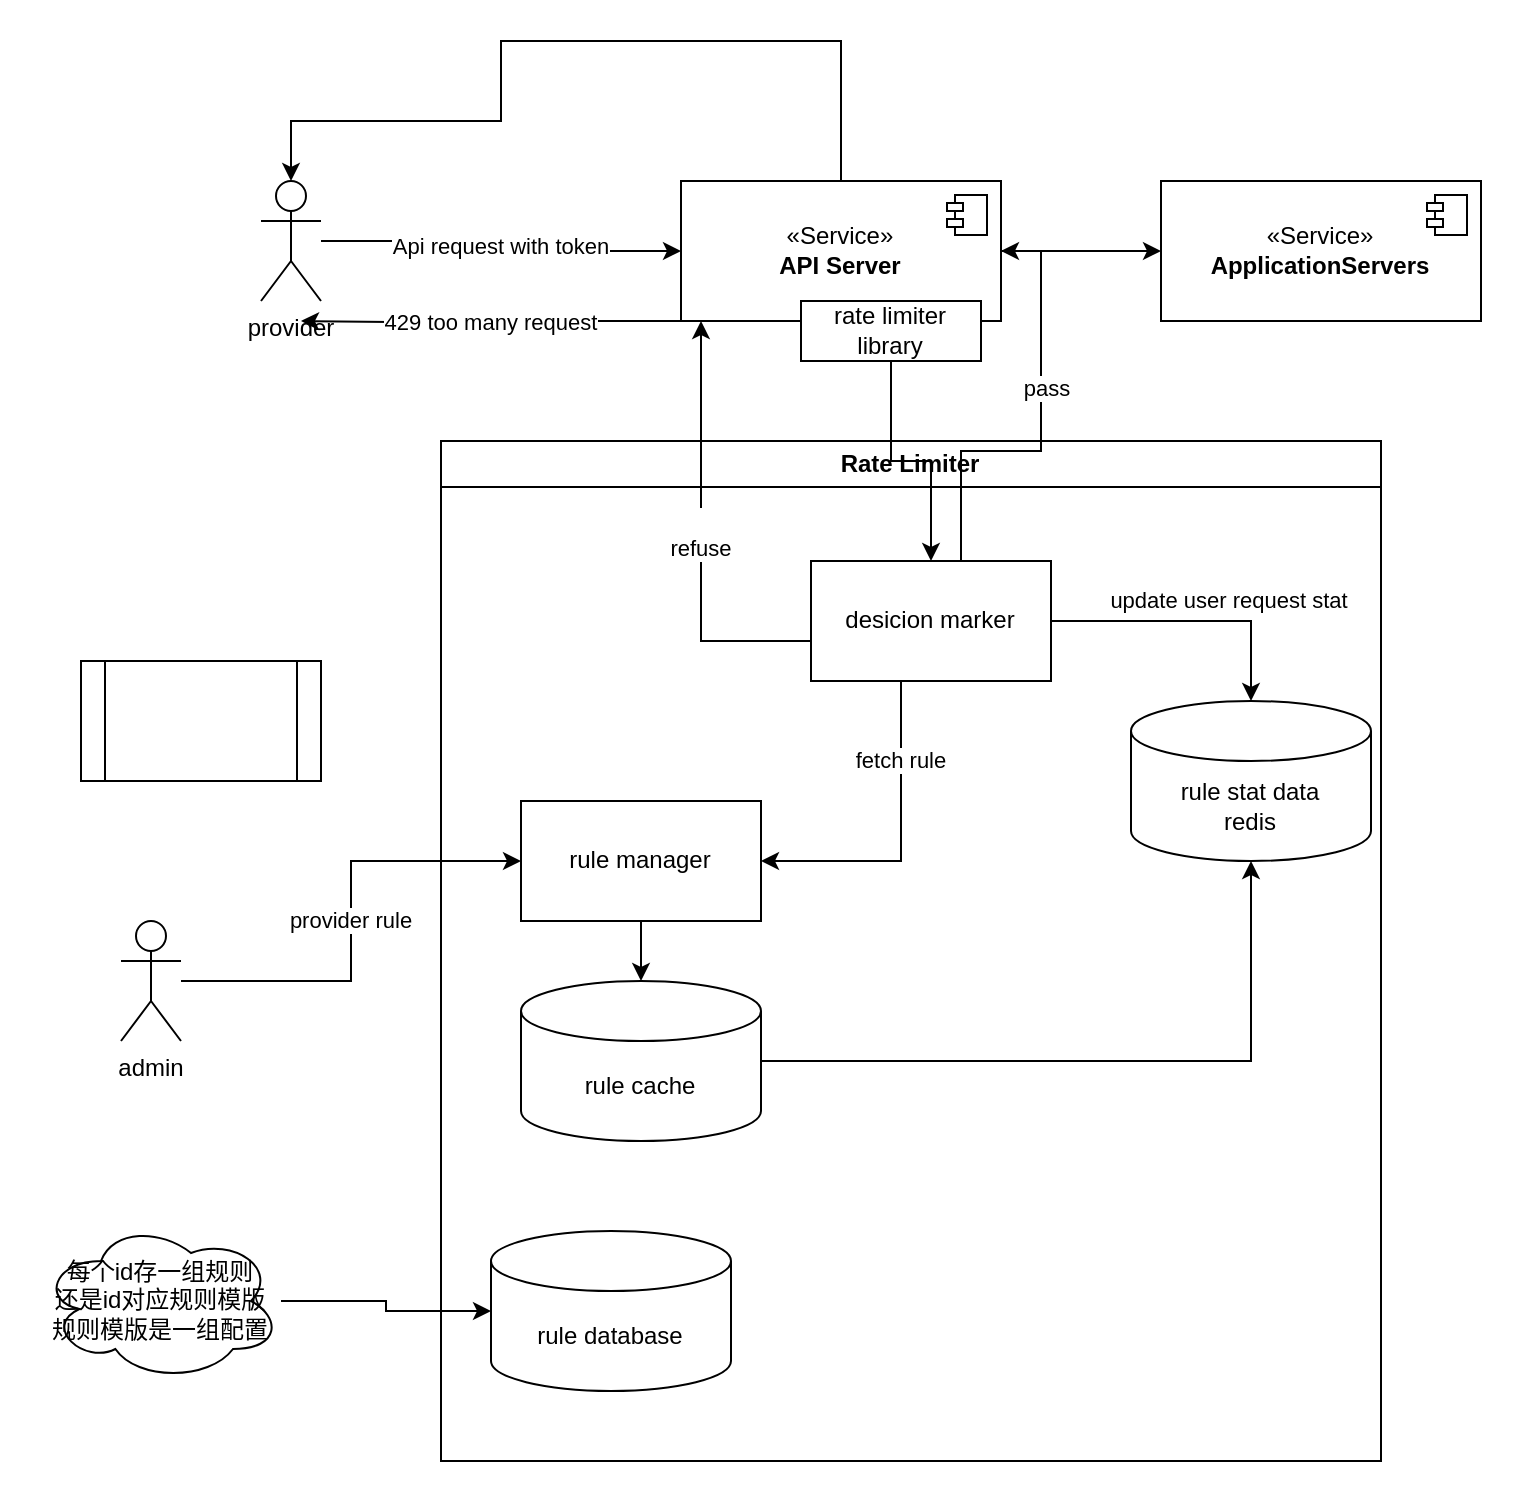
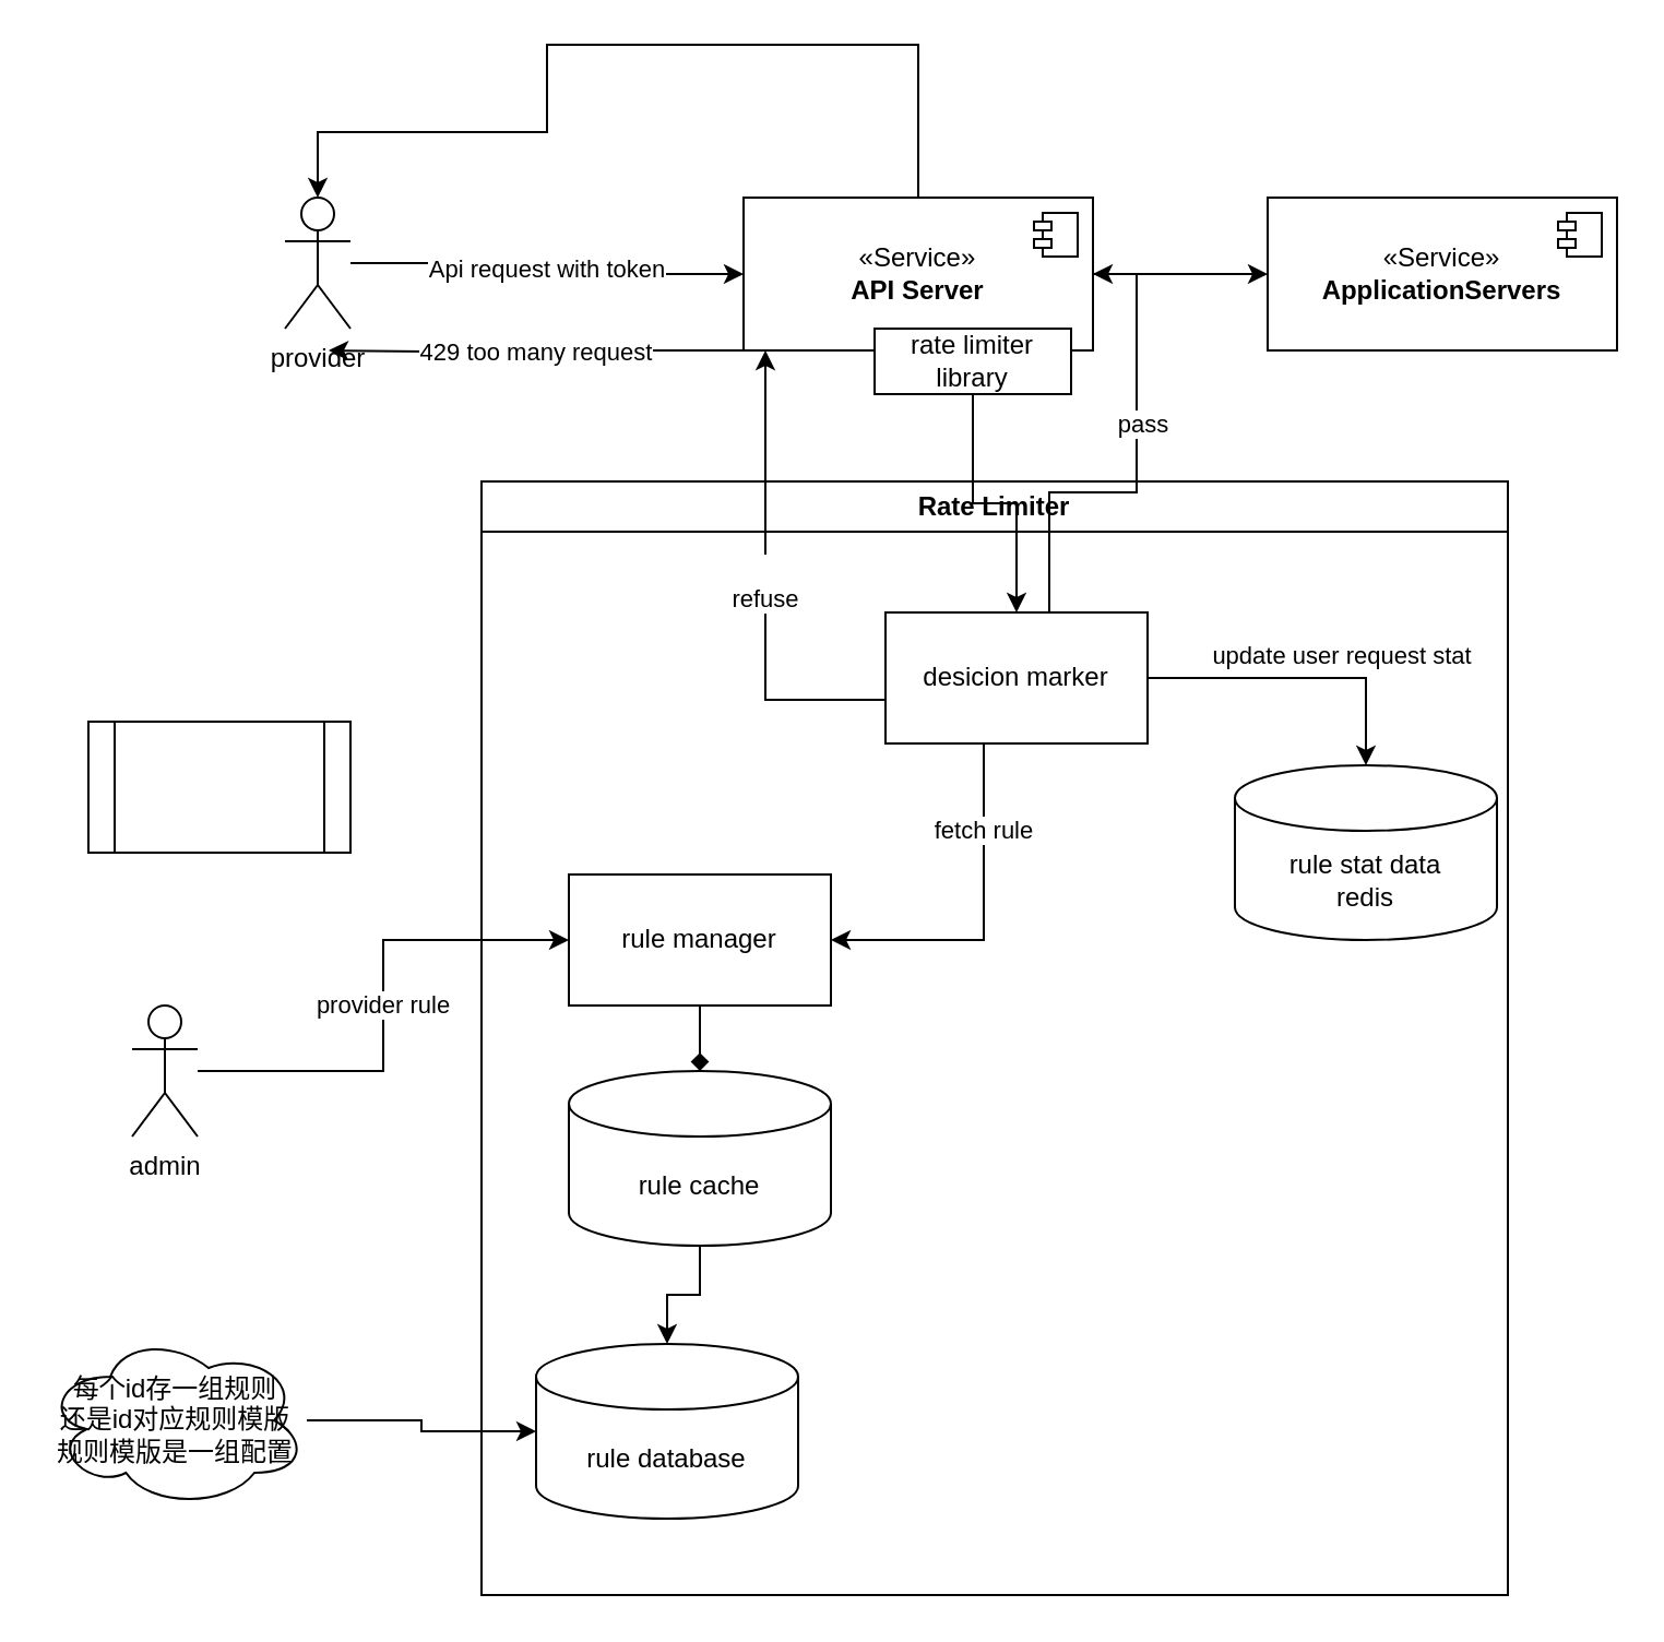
  <mxCell id="0" />
  <mxCell id="1" parent="0" />
  <mxCell id="2" value="Api request with token" style="edgeStyle=orthogonalEdgeStyle;rounded=0;orthogonalLoop=1;jettySize=auto;html=1;" edge="1" parent="1" source="3" target="17"><mxGeometry relative="1" as="geometry"><mxPoint x="220" y="280" as="targetPoint" /></mxGeometry></mxCell>
  <mxCell id="3" value="provider" style="shape=umlActor;verticalLabelPosition=bottom;verticalAlign=top;html=1;outlineConnect=0;" vertex="1" parent="1"><mxGeometry x="130" y="90" width="30" height="60" as="geometry" /></mxCell>
  <mxCell id="4" value="" style="shape=process;whiteSpace=wrap;html=1;backgroundOutline=1;" vertex="1" parent="1"><mxGeometry x="40" y="330" width="120" height="60" as="geometry" /></mxCell>
  <mxCell id="5" value="Rate Limiter" style="swimlane;whiteSpace=wrap;html=1;" vertex="1" parent="1"><mxGeometry x="220" y="220" width="470" height="510" as="geometry" /></mxCell>
- <mxCell id="6" style="edgeStyle=orthogonalEdgeStyle;rounded=0;orthogonalLoop=1;jettySize=auto;html=1;" edge="1" parent="5" source="7" target="8"><mxGeometry relative="1" as="geometry" /></mxCell>
+ <mxCell id="6" style="edgeStyle=orthogonalEdgeStyle;rounded=0;orthogonalLoop=1;jettySize=auto;html=1;endArrow=diamond;" edge="1" parent="5" source="7" target="8"><mxGeometry relative="1" as="geometry" /></mxCell>
  <mxCell id="7" value="rule manager" style="rounded=0;whiteSpace=wrap;html=1;" vertex="1" parent="5"><mxGeometry x="40" y="180" width="120" height="60" as="geometry" /></mxCell>
  <mxCell id="8" value="rule cache" style="shape=cylinder3;whiteSpace=wrap;html=1;boundedLbl=1;backgroundOutline=1;size=15;" vertex="1" parent="5"><mxGeometry x="40" y="270" width="120" height="80" as="geometry" /></mxCell>
  <mxCell id="9" value="rule database" style="shape=cylinder3;whiteSpace=wrap;html=1;boundedLbl=1;backgroundOutline=1;size=15;" vertex="1" parent="5"><mxGeometry x="25" y="395" width="120" height="80" as="geometry" /></mxCell>
- <mxCell id="10" style="edgeStyle=orthogonalEdgeStyle;rounded=0;orthogonalLoop=1;jettySize=auto;html=1;" edge="1" parent="5" source="8" target="14"><mxGeometry relative="1" as="geometry" /></mxCell>
+ <mxCell id="10" style="edgeStyle=orthogonalEdgeStyle;rounded=0;orthogonalLoop=1;jettySize=auto;html=1;" edge="1" parent="5" source="8" target="9"><mxGeometry relative="1" as="geometry" /></mxCell>
  <mxCell id="11" value="fetch rule" style="edgeStyle=orthogonalEdgeStyle;rounded=0;orthogonalLoop=1;jettySize=auto;html=1;" edge="1" parent="5" source="13" target="7"><mxGeometry x="-0.5" relative="1" as="geometry"><Array as="points"><mxPoint x="230" y="210" /></Array><mxPoint as="offset" /></mxGeometry></mxCell>
  <mxCell id="12" value="update user request stat" style="edgeStyle=orthogonalEdgeStyle;rounded=0;orthogonalLoop=1;jettySize=auto;html=1;" edge="1" parent="5" source="13" target="14"><mxGeometry x="0.278" y="10" relative="1" as="geometry"><mxPoint as="offset" /></mxGeometry></mxCell>
  <mxCell id="13" value="desicion marker" style="rounded=0;whiteSpace=wrap;html=1;" vertex="1" parent="5"><mxGeometry x="185" y="60" width="120" height="60" as="geometry" /></mxCell>
  <mxCell id="14" value="rule stat data&lt;div&gt;redis&lt;/div&gt;" style="shape=cylinder3;whiteSpace=wrap;html=1;boundedLbl=1;backgroundOutline=1;size=15;" vertex="1" parent="5"><mxGeometry x="345" y="130" width="120" height="80" as="geometry" /></mxCell>
  <mxCell id="15" value="429 too many request" style="edgeStyle=orthogonalEdgeStyle;rounded=0;orthogonalLoop=1;jettySize=auto;html=1;" edge="1" parent="1" source="17"><mxGeometry relative="1" as="geometry"><mxPoint x="150" y="160" as="targetPoint" /><Array as="points"><mxPoint x="246" y="160" /><mxPoint x="246" y="161" /></Array></mxGeometry></mxCell>
  <mxCell id="16" style="edgeStyle=orthogonalEdgeStyle;rounded=0;orthogonalLoop=1;jettySize=auto;html=1;" edge="1" parent="1" source="17" target="27"><mxGeometry relative="1" as="geometry" /></mxCell>
  <mxCell id="17" value="«Service»&lt;br&gt;&lt;b&gt;API Server&lt;/b&gt;" style="html=1;dropTarget=0;whiteSpace=wrap;" vertex="1" parent="1"><mxGeometry x="340" y="90" width="160" height="70" as="geometry" /></mxCell>
  <mxCell id="18" value="" style="shape=module;jettyWidth=8;jettyHeight=4;" vertex="1" parent="17"><mxGeometry x="1" width="20" height="20" relative="1" as="geometry"><mxPoint x="-27" y="7" as="offset" /></mxGeometry></mxCell>
  <mxCell id="19" style="edgeStyle=orthogonalEdgeStyle;rounded=0;orthogonalLoop=1;jettySize=auto;html=1;" edge="1" parent="1" source="20" target="13"><mxGeometry relative="1" as="geometry" /></mxCell>
  <mxCell id="20" value="rate limiter library" style="rounded=0;whiteSpace=wrap;html=1;" vertex="1" parent="1"><mxGeometry x="400" y="150" width="90" height="30" as="geometry" /></mxCell>
  <mxCell id="21" value="&lt;div&gt;&lt;br&gt;&lt;/div&gt;&lt;div&gt;refuse&lt;/div&gt;" style="edgeStyle=orthogonalEdgeStyle;rounded=0;orthogonalLoop=1;jettySize=auto;html=1;" edge="1" parent="1" source="13" target="17"><mxGeometry relative="1" as="geometry"><Array as="points"><mxPoint x="350" y="320" /></Array></mxGeometry></mxCell>
  <mxCell id="22" value="provider rule" style="edgeStyle=orthogonalEdgeStyle;rounded=0;orthogonalLoop=1;jettySize=auto;html=1;" edge="1" parent="1" source="23" target="7"><mxGeometry relative="1" as="geometry" /></mxCell>
  <mxCell id="23" value="admin" style="shape=umlActor;verticalLabelPosition=bottom;verticalAlign=top;html=1;outlineConnect=0;" vertex="1" parent="1"><mxGeometry x="60" y="460" width="30" height="60" as="geometry" /></mxCell>
  <mxCell id="24" style="edgeStyle=orthogonalEdgeStyle;rounded=0;orthogonalLoop=1;jettySize=auto;html=1;entryX=1;entryY=0.5;entryDx=0;entryDy=0;" edge="1" parent="1" source="13" target="17"><mxGeometry relative="1" as="geometry"><Array as="points"><mxPoint x="480" y="225" /><mxPoint x="520" y="225" /><mxPoint x="520" y="125" /></Array></mxGeometry></mxCell>
  <mxCell id="25" value="pass" style="edgeLabel;html=1;align=center;verticalAlign=middle;resizable=0;points=[];" vertex="1" connectable="0" parent="24"><mxGeometry x="0.185" y="-2" relative="1" as="geometry"><mxPoint as="offset" /></mxGeometry></mxCell>
  <mxCell id="26" style="edgeStyle=orthogonalEdgeStyle;rounded=0;orthogonalLoop=1;jettySize=auto;html=1;entryX=0.5;entryY=0;entryDx=0;entryDy=0;entryPerimeter=0;" edge="1" parent="1" source="17" target="3"><mxGeometry relative="1" as="geometry"><Array as="points"><mxPoint x="420" y="20" /><mxPoint x="250" y="20" /><mxPoint x="250" y="60" /><mxPoint x="145" y="60" /></Array></mxGeometry></mxCell>
  <mxCell id="27" value="«Service»&lt;br&gt;&lt;b&gt;ApplicationServers&lt;/b&gt;" style="html=1;dropTarget=0;whiteSpace=wrap;" vertex="1" parent="1"><mxGeometry x="580" y="90" width="160" height="70" as="geometry" /></mxCell>
  <mxCell id="28" value="" style="shape=module;jettyWidth=8;jettyHeight=4;" vertex="1" parent="27"><mxGeometry x="1" width="20" height="20" relative="1" as="geometry"><mxPoint x="-27" y="7" as="offset" /></mxGeometry></mxCell>
  <mxCell id="29" value="每个id存一组规则&lt;div&gt;还是id对应规则模版&lt;/div&gt;&lt;div&gt;规则模版是一组配置&lt;/div&gt;" style="ellipse;shape=cloud;whiteSpace=wrap;html=1;" vertex="1" parent="1"><mxGeometry x="20" y="610" width="120" height="80" as="geometry" /></mxCell>
  <mxCell id="30" style="edgeStyle=orthogonalEdgeStyle;rounded=0;orthogonalLoop=1;jettySize=auto;html=1;" edge="1" parent="1" source="29" target="9"><mxGeometry relative="1" as="geometry" /></mxCell>
